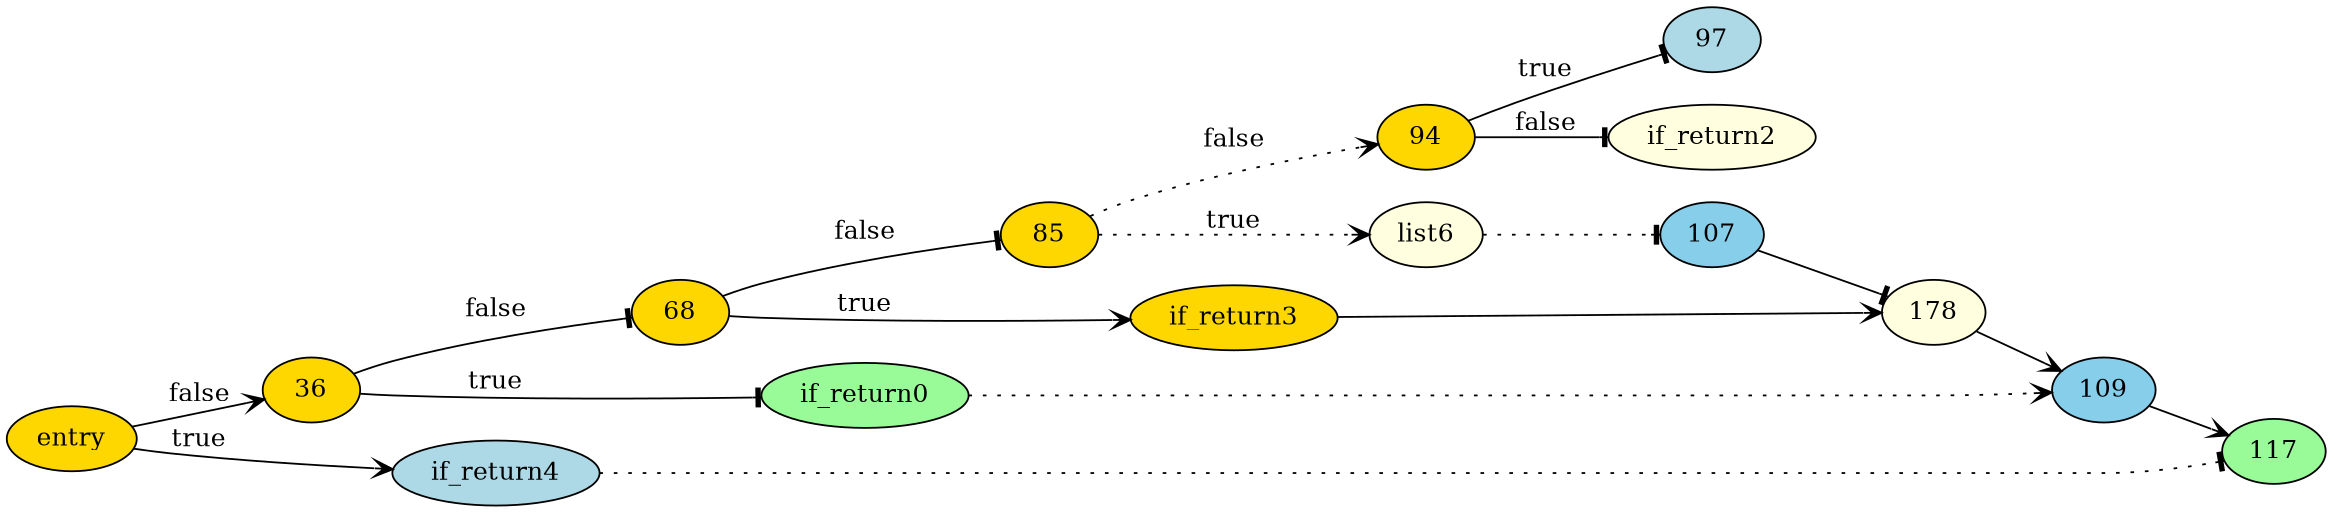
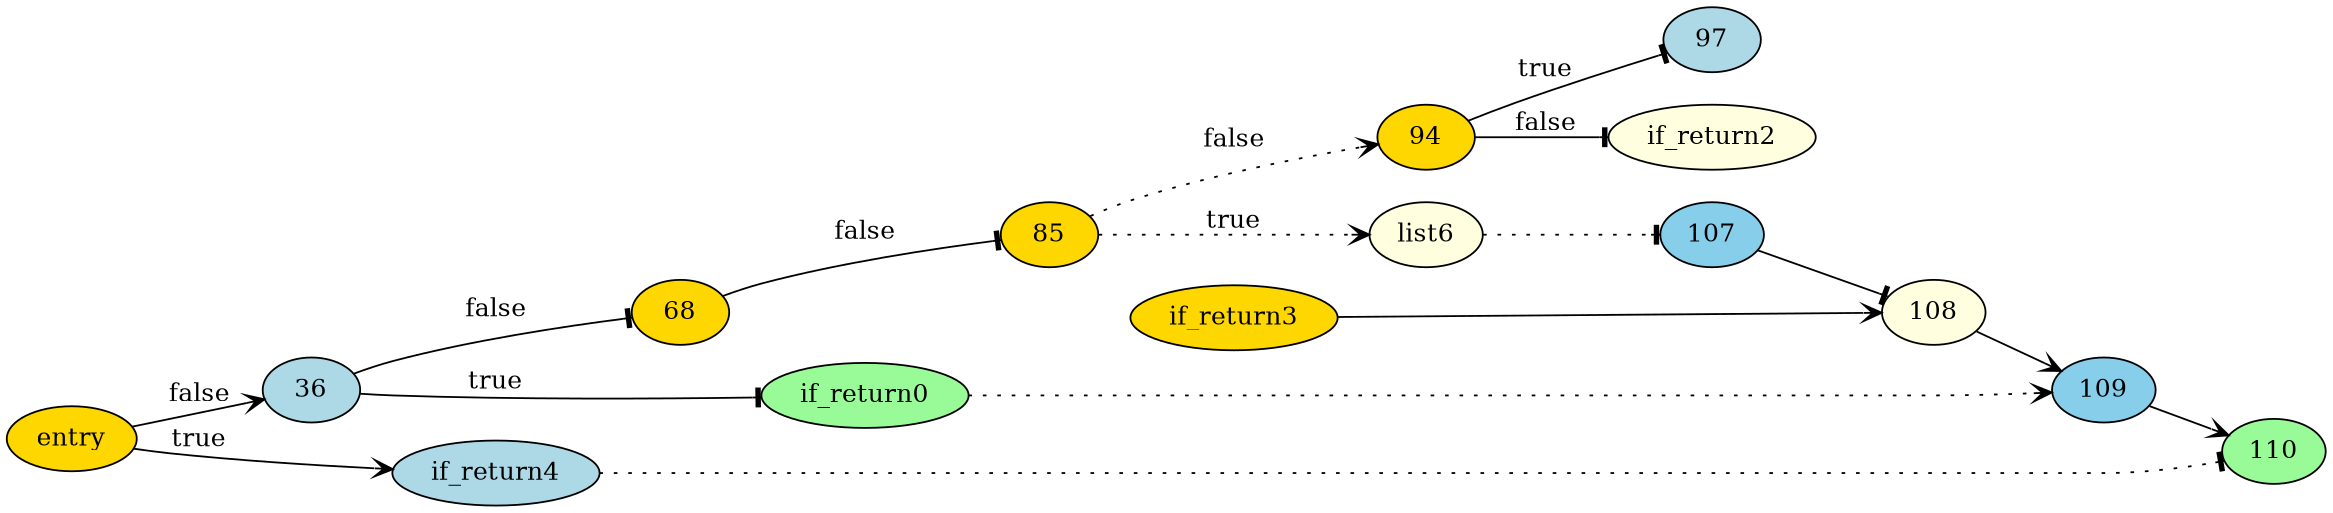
  digraph {
    rankdir=LR
    node [fillcolor=gold style=filled]
    edge [arrowhead=vee style=solid]
    n1 [label=entry]
-   36
+   36 [fillcolor=lightblue]
    if_return4 [fillcolor=lightblue]
    68
    if_return0 [fillcolor=palegreen]
-   110 [fillcolor=palegreen label=117]
+   110 [fillcolor=palegreen]
    85
    if_return3
    109 [fillcolor=skyblue]
    94
    list6 [fillcolor=lightyellow]
-   108 [fillcolor=lightyellow label=178]
+   108 [fillcolor=lightyellow]
    97 [fillcolor=lightblue]
    if_return2 [fillcolor=lightyellow]
    107 [fillcolor=skyblue]
    n1 -> 36 [label=false]
    n1 -> if_return4 [label=true]
    36 -> 68 [arrowhead=tee label=false]
    36 -> if_return0 [arrowhead=tee label=true]
    if_return4 -> 110 [arrowhead=tee style=dotted]
    68 -> 85 [arrowhead=tee label=false]
-   68 -> if_return3 [label=true]
    if_return0 -> 109 [style=dotted]
    85 -> 94 [label=false style=dotted]
    85 -> list6 [label=true style=dotted]
    if_return3 -> 108
    109 -> 110
    94 -> 97 [arrowhead=tee label=true]
    94 -> if_return2 [arrowhead=tee label=false]
    list6 -> 107 [arrowhead=tee style=dotted]
    108 -> 109
    107 -> 108 [arrowhead=tee]
  }
